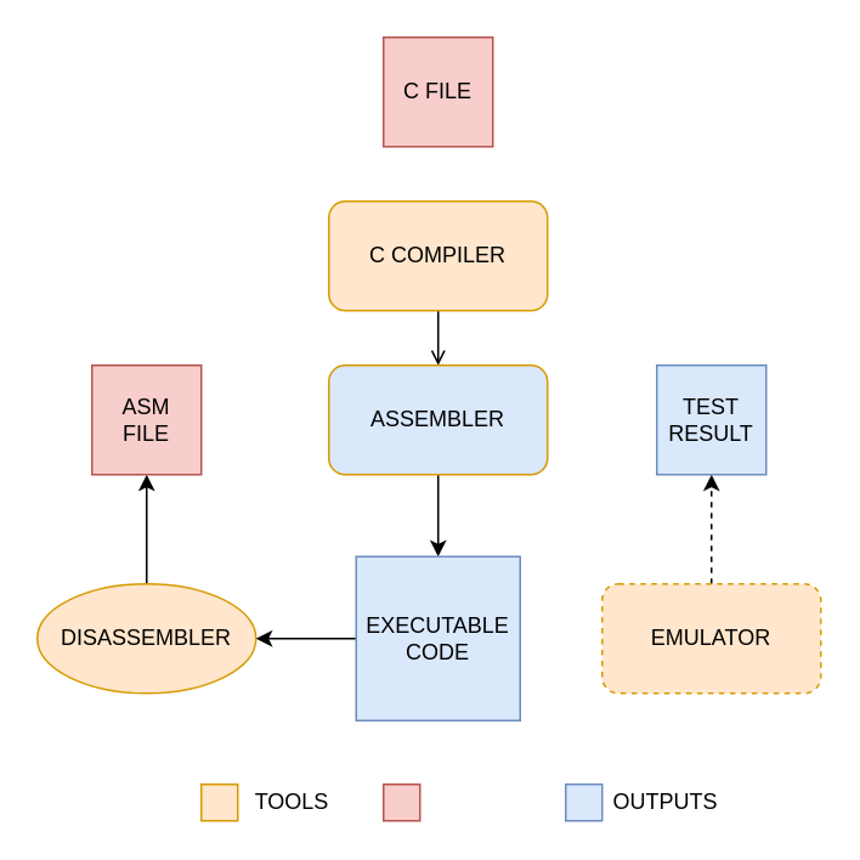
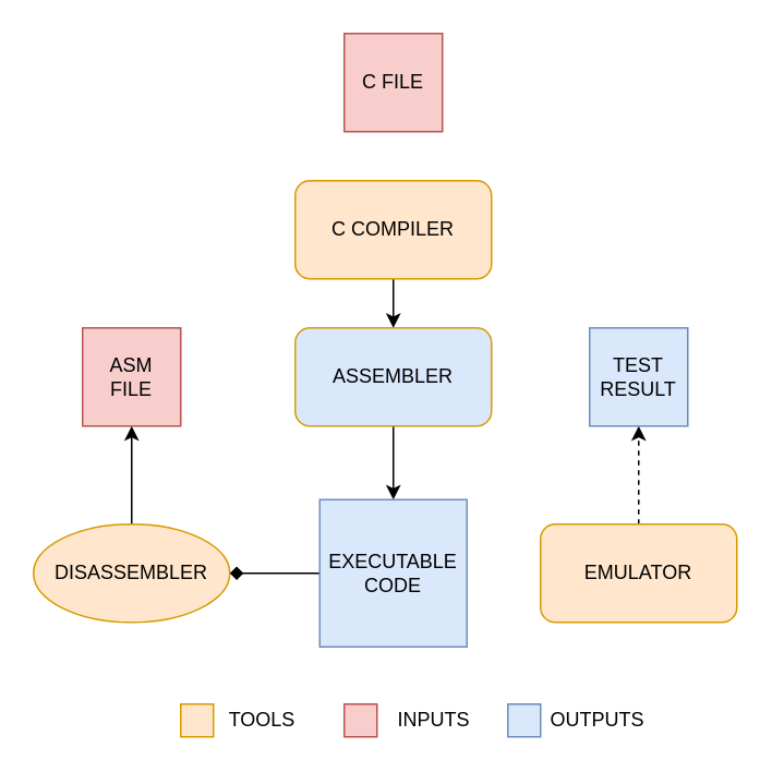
  <mxCell id="0" />
  <mxCell id="1" parent="0" />
- <mxCell id="2" value="" style="edgeStyle=orthogonalEdgeStyle;rounded=0;orthogonalLoop=1;jettySize=auto;html=1;endArrow=open;" edge="1" parent="1" source="3" target="5"><mxGeometry relative="1" as="geometry" /></mxCell>
+ <mxCell id="2" value="" style="edgeStyle=orthogonalEdgeStyle;rounded=0;orthogonalLoop=1;jettySize=auto;html=1;" edge="1" parent="1" source="3" target="5"><mxGeometry relative="1" as="geometry" /></mxCell>
  <mxCell id="3" value="C COMPILER" style="rounded=1;whiteSpace=wrap;html=1;fillColor=#ffe6cc;strokeColor=#d79b00;" vertex="1" parent="1"><mxGeometry x="180" y="110" width="120" height="60" as="geometry" /></mxCell>
  <mxCell id="4" value="" style="edgeStyle=orthogonalEdgeStyle;rounded=0;orthogonalLoop=1;jettySize=auto;html=1;" edge="1" parent="1" source="5" target="9"><mxGeometry relative="1" as="geometry" /></mxCell>
  <mxCell id="5" value="ASSEMBLER" style="rounded=1;whiteSpace=wrap;html=1;fillColor=#dae8fc;strokeColor=#d79b00;" vertex="1" parent="1"><mxGeometry x="180" y="200" width="120" height="60" as="geometry" /></mxCell>
  <mxCell id="6" value="" style="edgeStyle=orthogonalEdgeStyle;rounded=0;orthogonalLoop=1;jettySize=auto;html=1;" edge="1" parent="1" source="7" target="13"><mxGeometry relative="1" as="geometry" /></mxCell>
  <mxCell id="7" value="DISASSEMBLER" style="ellipse;whiteSpace=wrap;html=1;fillColor=#ffe6cc;strokeColor=#d79b00;" vertex="1" parent="1"><mxGeometry x="20" y="320" width="120" height="60" as="geometry" /></mxCell>
- <mxCell id="8" value="" style="edgeStyle=orthogonalEdgeStyle;rounded=0;orthogonalLoop=1;jettySize=auto;html=1;" edge="1" parent="1" source="9" target="7"><mxGeometry relative="1" as="geometry" /></mxCell>
+ <mxCell id="8" value="" style="edgeStyle=orthogonalEdgeStyle;rounded=0;orthogonalLoop=1;jettySize=auto;html=1;endArrow=diamond;" edge="1" parent="1" source="9" target="7"><mxGeometry relative="1" as="geometry" /></mxCell>
  <mxCell id="9" value="EXECUTABLE CODE" style="whiteSpace=wrap;html=1;aspect=fixed;fillColor=#dae8fc;strokeColor=#6c8ebf;" vertex="1" parent="1"><mxGeometry x="195" y="305" width="90" height="90" as="geometry" /></mxCell>
  <mxCell id="10" style="edgeStyle=orthogonalEdgeStyle;rounded=0;orthogonalLoop=1;jettySize=auto;html=1;dashed=1;" edge="1" parent="1" source="11" target="14"><mxGeometry relative="1" as="geometry" /></mxCell>
- <mxCell id="11" value="EMULATOR" style="rounded=1;whiteSpace=wrap;html=1;fillColor=#ffe6cc;strokeColor=#d79b00;dashed=1;" vertex="1" parent="1"><mxGeometry x="330" y="320" width="120" height="60" as="geometry" /></mxCell>
+ <mxCell id="11" value="EMULATOR" style="rounded=1;whiteSpace=wrap;html=1;fillColor=#ffe6cc;strokeColor=#d79b00;" vertex="1" parent="1"><mxGeometry x="330" y="320" width="120" height="60" as="geometry" /></mxCell>
  <mxCell id="12" value="C FILE" style="whiteSpace=wrap;html=1;aspect=fixed;fillColor=#f8cecc;strokeColor=#b85450;" vertex="1" parent="1"><mxGeometry x="210" y="20" width="60" height="60" as="geometry" /></mxCell>
  <mxCell id="13" value="ASM&lt;br&gt;FILE" style="whiteSpace=wrap;html=1;aspect=fixed;fillColor=#f8cecc;strokeColor=#b85450;" vertex="1" parent="1"><mxGeometry x="50" y="200" width="60" height="60" as="geometry" /></mxCell>
  <mxCell id="14" value="TEST&lt;br&gt;RESULT" style="whiteSpace=wrap;html=1;aspect=fixed;fillColor=#dae8fc;strokeColor=#6c8ebf;" vertex="1" parent="1"><mxGeometry x="360" y="200" width="60" height="60" as="geometry" /></mxCell>
  <mxCell id="15" value="" style="group" vertex="1" connectable="0" parent="1"><mxGeometry x="110" y="430" width="70" height="20" as="geometry" /></mxCell>
  <mxCell id="16" value="" style="whiteSpace=wrap;html=1;aspect=fixed;fillColor=#ffe6cc;strokeColor=#d79b00;" vertex="1" parent="15"><mxGeometry width="20" height="20" as="geometry" /></mxCell>
  <mxCell id="17" value="TOOLS" style="text;html=1;strokeColor=none;fillColor=none;align=center;verticalAlign=middle;whiteSpace=wrap;rounded=0;" vertex="1" parent="15"><mxGeometry x="30" width="40" height="20" as="geometry" /></mxCell>
  <mxCell id="18" value="" style="group" vertex="1" connectable="0" parent="1"><mxGeometry x="210" y="430" width="70" height="20" as="geometry" /></mxCell>
  <mxCell id="19" value="" style="whiteSpace=wrap;html=1;aspect=fixed;fillColor=#f8cecc;strokeColor=#b85450;" vertex="1" parent="18"><mxGeometry width="20" height="20" as="geometry" /></mxCell>
+ <mxCell id="20" value="INPUTS" style="text;html=1;strokeColor=none;fillColor=none;align=center;verticalAlign=middle;whiteSpace=wrap;rounded=0;" vertex="1" parent="18"><mxGeometry x="40" width="30" height="20" as="geometry" /></mxCell>
  <mxCell id="21" value="" style="group" vertex="1" connectable="0" parent="1"><mxGeometry x="310" y="430" width="70" height="20" as="geometry" /></mxCell>
  <mxCell id="22" value="" style="whiteSpace=wrap;html=1;aspect=fixed;fillColor=#dae8fc;strokeColor=#6c8ebf;" vertex="1" parent="21"><mxGeometry width="20" height="20" as="geometry" /></mxCell>
  <mxCell id="23" value="OUTPUTS" style="text;html=1;strokeColor=none;fillColor=none;align=center;verticalAlign=middle;whiteSpace=wrap;rounded=0;" vertex="1" parent="21"><mxGeometry x="40" width="30" height="20" as="geometry" /></mxCell>
